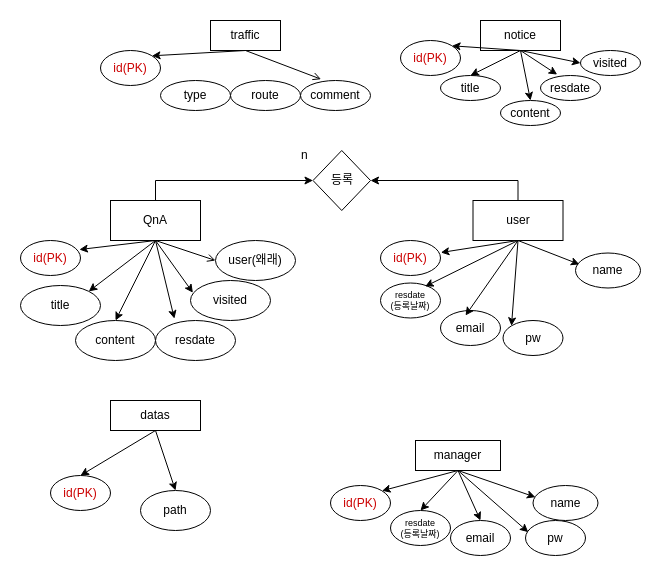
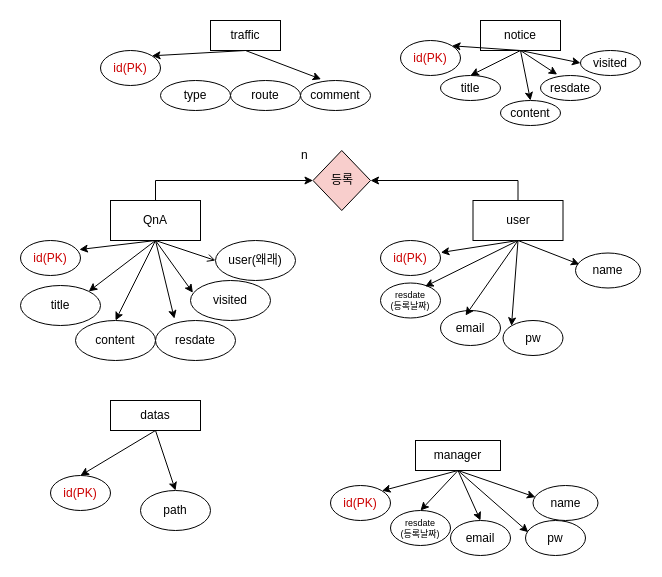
  <mxCell id="0" />
  <mxCell id="1" parent="0" />
  <mxCell id="2" value="traffic" style="rounded=0;whiteSpace=wrap;html=1;" parent="1" vertex="1"><mxGeometry x="210" width="70" height="30" as="geometry" y="20" /></mxCell>
  <mxCell id="3" value="type" style="ellipse;whiteSpace=wrap;html=1;" parent="1" vertex="1"><mxGeometry x="160" y="80" width="70" height="30" as="geometry" /></mxCell>
  <mxCell id="4" value="route" style="ellipse;whiteSpace=wrap;html=1;" parent="1" vertex="1"><mxGeometry x="230" y="80" width="70" height="30" as="geometry" /></mxCell>
  <mxCell id="5" value="comment" style="ellipse;whiteSpace=wrap;html=1;" parent="1" vertex="1"><mxGeometry x="300" y="80" width="70" height="30" as="geometry" /></mxCell>
  <mxCell id="6" value="notice" style="rounded=0;whiteSpace=wrap;html=1;" parent="1" vertex="1"><mxGeometry x="480" width="80" height="30" as="geometry" y="20" /></mxCell>
  <mxCell id="7" value="title" style="ellipse;whiteSpace=wrap;html=1;" parent="1" vertex="1"><mxGeometry x="440" y="75" width="60" height="25" as="geometry" /></mxCell>
  <mxCell id="8" value="content" style="ellipse;whiteSpace=wrap;html=1;" parent="1" vertex="1"><mxGeometry x="500" y="100" width="60" height="25" as="geometry" /></mxCell>
  <mxCell id="9" value="resdate" style="ellipse;whiteSpace=wrap;html=1;" parent="1" vertex="1"><mxGeometry x="540" y="75" width="60" height="25" as="geometry" /></mxCell>
  <mxCell id="10" value="visited" style="ellipse;whiteSpace=wrap;html=1;" parent="1" vertex="1"><mxGeometry x="580" y="50" width="60" height="25" as="geometry" /></mxCell>
  <mxCell id="11" style="edgeStyle=orthogonalEdgeStyle;rounded=0;orthogonalLoop=1;jettySize=auto;html=1;exitX=0.5;exitY=0;exitDx=0;exitDy=0;entryX=0;entryY=0.5;entryDx=0;entryDy=0;" parent="1" source="12" target="57" edge="1"><mxGeometry relative="1" as="geometry" /></mxCell>
  <mxCell id="12" value="QnA" style="rounded=0;whiteSpace=wrap;html=1;" parent="1" vertex="1"><mxGeometry x="110" y="200" width="90" height="40" as="geometry" /></mxCell>
  <mxCell id="13" value="title" style="ellipse;whiteSpace=wrap;html=1;" parent="1" vertex="1"><mxGeometry x="20" y="285" width="80" height="40" as="geometry" /></mxCell>
  <mxCell id="14" value="content" style="ellipse;whiteSpace=wrap;html=1;" parent="1" vertex="1"><mxGeometry x="75" y="320" width="80" height="40" as="geometry" /></mxCell>
  <mxCell id="15" value="resdate" style="ellipse;whiteSpace=wrap;html=1;" parent="1" vertex="1"><mxGeometry x="155" y="320" width="80" height="40" as="geometry" /></mxCell>
  <mxCell id="16" value="visited" style="ellipse;whiteSpace=wrap;html=1;" parent="1" vertex="1"><mxGeometry x="190" y="280" width="80" height="40" as="geometry" /></mxCell>
  <mxCell id="17" value="user(왜래)" style="ellipse;whiteSpace=wrap;html=1;" parent="1" vertex="1"><mxGeometry x="215" y="240" width="80" height="40" as="geometry" /></mxCell>
  <mxCell id="18" style="edgeStyle=orthogonalEdgeStyle;rounded=0;orthogonalLoop=1;jettySize=auto;html=1;exitX=0.5;exitY=0;exitDx=0;exitDy=0;entryX=1;entryY=0.5;entryDx=0;entryDy=0;" parent="1" source="19" target="57" edge="1"><mxGeometry relative="1" as="geometry" /></mxCell>
  <mxCell id="19" value="user" style="rounded=0;whiteSpace=wrap;html=1;" parent="1" vertex="1"><mxGeometry x="472.5" y="200" width="90" height="40" as="geometry" /></mxCell>
  <mxCell id="20" value="id(PK)" style="ellipse;whiteSpace=wrap;html=1;fontColor=#CC0000;" parent="1" vertex="1"><mxGeometry x="380" y="240" width="60" height="35" as="geometry" /></mxCell>
  <mxCell id="21" value="resdate&lt;div style=&quot;font-size: 9px;&quot;&gt;(등록날짜)&lt;/div&gt;" style="ellipse;whiteSpace=wrap;html=1;fontSize=9;" parent="1" vertex="1"><mxGeometry x="380" y="282.5" width="60" height="35" as="geometry" /></mxCell>
  <mxCell id="22" value="email" style="ellipse;whiteSpace=wrap;html=1;" parent="1" vertex="1"><mxGeometry x="440" y="310" width="60" height="35" as="geometry" /></mxCell>
  <mxCell id="23" value="pw" style="ellipse;whiteSpace=wrap;html=1;" parent="1" vertex="1"><mxGeometry x="502.5" y="320" width="60" height="35" as="geometry" /></mxCell>
  <mxCell id="24" value="manager" style="rounded=0;whiteSpace=wrap;html=1;" parent="1" vertex="1"><mxGeometry x="415" y="440" width="85" height="30" as="geometry" /></mxCell>
  <mxCell id="25" value="resdate&lt;div style=&quot;font-size: 9px;&quot;&gt;(등록날짜)&lt;/div&gt;" style="ellipse;whiteSpace=wrap;html=1;fontSize=9;" parent="1" vertex="1"><mxGeometry x="390" y="510" width="60" height="35" as="geometry" /></mxCell>
  <mxCell id="26" value="email" style="ellipse;whiteSpace=wrap;html=1;" parent="1" vertex="1"><mxGeometry x="450" y="520" width="60" height="35" as="geometry" /></mxCell>
  <mxCell id="27" value="pw" style="ellipse;whiteSpace=wrap;html=1;" parent="1" vertex="1"><mxGeometry x="525" y="520" width="60" height="35" as="geometry" /></mxCell>
  <mxCell id="28" value="id(PK)" style="ellipse;whiteSpace=wrap;html=1;fontColor=#CC0000;" parent="1" vertex="1"><mxGeometry x="330" y="485" width="60" height="35" as="geometry" /></mxCell>
  <mxCell id="29" value="id(PK)" style="ellipse;whiteSpace=wrap;html=1;fontColor=#CC0000;" parent="1" vertex="1"><mxGeometry x="20" y="240" width="60" height="35" as="geometry" /></mxCell>
  <mxCell id="30" value="id(PK)" style="ellipse;whiteSpace=wrap;html=1;fontColor=#CC0000;" parent="1" vertex="1"><mxGeometry x="400" y="40" width="60" height="35" as="geometry" /></mxCell>
  <mxCell id="31" value="id(PK)" style="ellipse;whiteSpace=wrap;html=1;fontColor=#CC0000;" parent="1" vertex="1"><mxGeometry x="100" y="50" width="60" height="35" as="geometry" /></mxCell>
  <mxCell id="32" value="" style="endArrow=classic;html=1;rounded=0;exitX=0.5;exitY=1;exitDx=0;exitDy=0;entryX=1;entryY=0;entryDx=0;entryDy=0;" parent="1" source="24" target="28" edge="1"><mxGeometry width="50" height="50" relative="1" as="geometry"><mxPoint x="410" y="422.5" as="sourcePoint" /><mxPoint x="335" y="440" as="targetPoint" /></mxGeometry></mxCell>
- <mxCell id="33" value="" style="endArrow=open;html=1;rounded=0;exitX=0.5;exitY=1;exitDx=0;exitDy=0;entryX=0.294;entryY=-0.043;entryDx=0;entryDy=0;entryPerimeter=0;" parent="1" source="2" target="5" edge="1"><mxGeometry width="50" height="50" relative="1" as="geometry"><mxPoint x="275" y="47.5" as="sourcePoint" /><mxPoint x="295" y="77.5" as="targetPoint" /></mxGeometry></mxCell>
+ <mxCell id="33" value="" style="endArrow=classic;html=1;rounded=0;exitX=0.5;exitY=1;exitDx=0;exitDy=0;entryX=0.294;entryY=-0.043;entryDx=0;entryDy=0;entryPerimeter=0;" parent="1" source="2" target="5" edge="1"><mxGeometry width="50" height="50" relative="1" as="geometry"><mxPoint x="275" y="47.5" as="sourcePoint" /><mxPoint x="295" y="77.5" as="targetPoint" /></mxGeometry></mxCell>
  <mxCell id="34" value="" style="endArrow=classic;html=1;rounded=0;exitX=0.5;exitY=1;exitDx=0;exitDy=0;entryX=1;entryY=0;entryDx=0;entryDy=0;" parent="1" source="6" target="30" edge="1"><mxGeometry width="50" height="50" relative="1" as="geometry"><mxPoint x="385" y="32.5" as="sourcePoint" /><mxPoint x="300" y="50.5" as="targetPoint" /></mxGeometry></mxCell>
  <mxCell id="35" value="" style="endArrow=classic;html=1;rounded=0;exitX=0.5;exitY=1;exitDx=0;exitDy=0;entryX=0.5;entryY=0;entryDx=0;entryDy=0;" parent="1" source="6" target="7" edge="1"><mxGeometry width="50" height="50" relative="1" as="geometry"><mxPoint x="528.79" y="59.94" as="sourcePoint" /><mxPoint x="459.79" y="54.94" as="targetPoint" /></mxGeometry></mxCell>
  <mxCell id="36" value="" style="endArrow=classic;html=1;rounded=0;exitX=0.5;exitY=1;exitDx=0;exitDy=0;entryX=0.5;entryY=0;entryDx=0;entryDy=0;entryPerimeter=0;" parent="1" source="6" target="8" edge="1"><mxGeometry width="50" height="50" relative="1" as="geometry"><mxPoint x="540" y="55" as="sourcePoint" /><mxPoint x="490" y="80" as="targetPoint" /></mxGeometry></mxCell>
  <mxCell id="37" value="" style="endArrow=classic;html=1;rounded=0;exitX=0.5;exitY=1;exitDx=0;exitDy=0;entryX=0.278;entryY=-0.037;entryDx=0;entryDy=0;entryPerimeter=0;" parent="1" source="6" target="9" edge="1"><mxGeometry width="50" height="50" relative="1" as="geometry"><mxPoint x="540" y="50" as="sourcePoint" /><mxPoint x="550" y="100" as="targetPoint" /></mxGeometry></mxCell>
  <mxCell id="38" value="" style="endArrow=classic;html=1;rounded=0;exitX=0.5;exitY=1;exitDx=0;exitDy=0;entryX=0;entryY=0.5;entryDx=0;entryDy=0;" parent="1" source="6" target="10" edge="1"><mxGeometry width="50" height="50" relative="1" as="geometry"><mxPoint x="563.32" y="25.93" as="sourcePoint" /><mxPoint x="600.32" y="49.93" as="targetPoint" /></mxGeometry></mxCell>
  <mxCell id="39" value="" style="endArrow=classic;html=1;rounded=0;exitX=0.5;exitY=1;exitDx=0;exitDy=0;entryX=1;entryY=0;entryDx=0;entryDy=0;" parent="1" source="12" target="13" edge="1"><mxGeometry width="50" height="50" relative="1" as="geometry"><mxPoint x="175" y="257.5" as="sourcePoint" /><mxPoint x="100" y="275.5" as="targetPoint" /></mxGeometry></mxCell>
  <mxCell id="40" value="" style="endArrow=classic;html=1;rounded=0;exitX=0.5;exitY=1;exitDx=0;exitDy=0;entryX=0.5;entryY=0;entryDx=0;entryDy=0;" parent="1" source="12" target="14" edge="1"><mxGeometry width="50" height="50" relative="1" as="geometry"><mxPoint x="169.8" y="247.78" as="sourcePoint" /><mxPoint x="109.8" y="296.78" as="targetPoint" /></mxGeometry></mxCell>
  <mxCell id="41" value="" style="endArrow=classic;html=1;rounded=0;exitX=0.5;exitY=1;exitDx=0;exitDy=0;entryX=0.236;entryY=-0.046;entryDx=0;entryDy=0;entryPerimeter=0;" parent="1" source="12" target="15" edge="1"><mxGeometry width="50" height="50" relative="1" as="geometry"><mxPoint x="175" y="240" as="sourcePoint" /><mxPoint x="135" y="320" as="targetPoint" /></mxGeometry></mxCell>
  <mxCell id="42" value="" style="endArrow=classic;html=1;rounded=0;exitX=0.5;exitY=1;exitDx=0;exitDy=0;entryX=0.03;entryY=0.305;entryDx=0;entryDy=0;entryPerimeter=0;" parent="1" source="12" target="16" edge="1"><mxGeometry width="50" height="50" relative="1" as="geometry"><mxPoint x="181.12" y="240" as="sourcePoint" /><mxPoint x="200.12" y="318" as="targetPoint" /></mxGeometry></mxCell>
  <mxCell id="43" value="" style="endArrow=open;html=1;rounded=0;exitX=0.5;exitY=1;exitDx=0;exitDy=0;entryX=0;entryY=0.5;entryDx=0;entryDy=0;" parent="1" source="12" target="17" edge="1"><mxGeometry width="50" height="50" relative="1" as="geometry"><mxPoint x="190" y="233.9" as="sourcePoint" /><mxPoint x="227" y="285.9" as="targetPoint" /></mxGeometry></mxCell>
  <mxCell id="44" value="" style="endArrow=classic;html=1;rounded=0;exitX=0.5;exitY=1;exitDx=0;exitDy=0;entryX=1.006;entryY=0.344;entryDx=0;entryDy=0;entryPerimeter=0;" parent="1" source="19" target="20" edge="1"><mxGeometry width="50" height="50" relative="1" as="geometry"><mxPoint x="347.5" y="200" as="sourcePoint" /><mxPoint x="407.5" y="220" as="targetPoint" /></mxGeometry></mxCell>
  <mxCell id="45" value="" style="endArrow=classic;html=1;rounded=0;exitX=0.5;exitY=1;exitDx=0;exitDy=0;entryX=0.744;entryY=0.1;entryDx=0;entryDy=0;entryPerimeter=0;" parent="1" source="19" target="21" edge="1"><mxGeometry width="50" height="50" relative="1" as="geometry"><mxPoint x="532.5" y="251.48" as="sourcePoint" /><mxPoint x="462.5" y="268.48" as="targetPoint" /></mxGeometry></mxCell>
  <mxCell id="46" value="" style="endArrow=classic;html=1;rounded=0;exitX=0.5;exitY=1;exitDx=0;exitDy=0;entryX=0.417;entryY=0.143;entryDx=0;entryDy=0;entryPerimeter=0;" parent="1" source="19" target="22" edge="1"><mxGeometry width="50" height="50" relative="1" as="geometry"><mxPoint x="547.86" y="240" as="sourcePoint" /><mxPoint x="487.86" y="289" as="targetPoint" /></mxGeometry></mxCell>
  <mxCell id="47" value="" style="endArrow=classic;html=1;rounded=0;exitX=0.5;exitY=1;exitDx=0;exitDy=0;entryX=0;entryY=0;entryDx=0;entryDy=0;" parent="1" source="19" target="23" edge="1"><mxGeometry width="50" height="50" relative="1" as="geometry"><mxPoint x="552.48" y="240" as="sourcePoint" /><mxPoint x="532.48" y="300" as="targetPoint" /></mxGeometry></mxCell>
  <mxCell id="48" value="" style="endArrow=classic;html=1;rounded=0;exitX=0.5;exitY=1;exitDx=0;exitDy=0;entryX=0.5;entryY=0;entryDx=0;entryDy=0;" parent="1" source="24" target="25" edge="1"><mxGeometry width="50" height="50" relative="1" as="geometry"><mxPoint x="483.64" y="480" as="sourcePoint" /><mxPoint x="406.64" y="500" as="targetPoint" /></mxGeometry></mxCell>
  <mxCell id="49" value="" style="endArrow=classic;html=1;rounded=0;exitX=0.5;exitY=1;exitDx=0;exitDy=0;entryX=0.5;entryY=0;entryDx=0;entryDy=0;" parent="1" source="24" target="26" edge="1"><mxGeometry width="50" height="50" relative="1" as="geometry"><mxPoint x="479.25" y="475" as="sourcePoint" /><mxPoint x="441.25" y="515" as="targetPoint" /></mxGeometry></mxCell>
  <mxCell id="50" value="" style="endArrow=classic;html=1;rounded=0;exitX=0.5;exitY=1;exitDx=0;exitDy=0;entryX=0.046;entryY=0.333;entryDx=0;entryDy=0;entryPerimeter=0;" parent="1" source="24" target="27" edge="1"><mxGeometry width="50" height="50" relative="1" as="geometry"><mxPoint x="530.5" y="430" as="sourcePoint" /><mxPoint x="552.5" y="480" as="targetPoint" /></mxGeometry></mxCell>
  <mxCell id="51" value="" style="endArrow=classic;html=1;rounded=0;exitX=0.5;exitY=1;exitDx=0;exitDy=0;entryX=1;entryY=0;entryDx=0;entryDy=0;" parent="1" source="2" target="31" edge="1"><mxGeometry width="50" height="50" relative="1" as="geometry"><mxPoint x="210" as="sourcePoint" y="20" /><mxPoint x="160" y="50" as="targetPoint" /></mxGeometry></mxCell>
  <mxCell id="52" value="" style="endArrow=classic;html=1;rounded=0;exitX=0.5;exitY=1;exitDx=0;exitDy=0;entryX=0.982;entryY=0.259;entryDx=0;entryDy=0;entryPerimeter=0;" parent="1" source="12" target="29" edge="1"><mxGeometry width="50" height="50" relative="1" as="geometry"><mxPoint x="183.79" y="150" as="sourcePoint" /><mxPoint x="89.79" y="155" as="targetPoint" /></mxGeometry></mxCell>
  <mxCell id="53" value="name" style="ellipse;whiteSpace=wrap;html=1;" parent="1" vertex="1"><mxGeometry x="575" y="252.5" width="65" height="35" as="geometry" /></mxCell>
  <mxCell id="54" value="" style="endArrow=classic;html=1;rounded=0;exitX=0.5;exitY=1;exitDx=0;exitDy=0;entryX=0.06;entryY=0.325;entryDx=0;entryDy=0;entryPerimeter=0;" parent="1" source="19" target="53" edge="1"><mxGeometry width="50" height="50" relative="1" as="geometry"><mxPoint x="545.79" y="228.69" as="sourcePoint" /><mxPoint x="579.79" y="287.69" as="targetPoint" /></mxGeometry></mxCell>
  <mxCell id="55" value="name" style="ellipse;whiteSpace=wrap;html=1;" parent="1" vertex="1"><mxGeometry x="532.5" y="485" width="65" height="35" as="geometry" /></mxCell>
  <mxCell id="56" value="" style="endArrow=classic;html=1;rounded=0;exitX=0.5;exitY=1;exitDx=0;exitDy=0;entryX=0.037;entryY=0.333;entryDx=0;entryDy=0;entryPerimeter=0;" parent="1" source="24" target="55" edge="1"><mxGeometry width="50" height="50" relative="1" as="geometry"><mxPoint x="512.5" y="408.34" as="sourcePoint" /><mxPoint x="582.5" y="470.34" as="targetPoint" /></mxGeometry></mxCell>
- <mxCell id="57" value="등록" style="rhombus;whiteSpace=wrap;html=1;" parent="1" vertex="1"><mxGeometry x="312.5" y="150" width="57.5" height="60" as="geometry" /></mxCell>
+ <mxCell id="57" value="등록" style="rhombus;whiteSpace=wrap;html=1;fillColor=#f8cecc;" parent="1" vertex="1"><mxGeometry x="312.5" y="150" width="57.5" height="60" as="geometry" /></mxCell>
  <mxCell id="58" value="n" style="text;strokeColor=none;fillColor=none;align=left;verticalAlign=middle;spacingLeft=4;spacingRight=4;overflow=hidden;points=[[0,0.5],[1,0.5]];portConstraint=eastwest;rotatable=0;whiteSpace=wrap;html=1;" parent="1" vertex="1"><mxGeometry x="295" y="140" width="25" height="30" as="geometry" /></mxCell>
  <mxCell id="59" value="datas" style="rounded=0;whiteSpace=wrap;html=1;" parent="1" vertex="1"><mxGeometry x="110" y="400" width="90" height="30" as="geometry" /></mxCell>
  <mxCell id="60" value="path" style="ellipse;whiteSpace=wrap;html=1;" parent="1" vertex="1"><mxGeometry x="140" y="490" width="70" height="40" as="geometry" /></mxCell>
  <mxCell id="61" value="id(PK)" style="ellipse;whiteSpace=wrap;html=1;fontColor=#CC0000;" parent="1" vertex="1"><mxGeometry x="50" y="475" width="60" height="35" as="geometry" /></mxCell>
  <mxCell id="62" value="" style="endArrow=classic;html=1;rounded=0;exitX=0.5;exitY=1;exitDx=0;exitDy=0;entryX=0.5;entryY=0;entryDx=0;entryDy=0;" parent="1" source="59" target="61" edge="1"><mxGeometry width="50" height="50" relative="1" as="geometry"><mxPoint x="280" y="430" as="sourcePoint" /><mxPoint x="330" y="380" as="targetPoint" /></mxGeometry></mxCell>
  <mxCell id="63" value="" style="endArrow=classic;html=1;rounded=0;exitX=0.5;exitY=1;exitDx=0;exitDy=0;entryX=0.5;entryY=0;entryDx=0;entryDy=0;" parent="1" source="59" target="60" edge="1"><mxGeometry width="50" height="50" relative="1" as="geometry"><mxPoint x="280" y="430" as="sourcePoint" /><mxPoint x="330" y="380" as="targetPoint" /></mxGeometry></mxCell>
